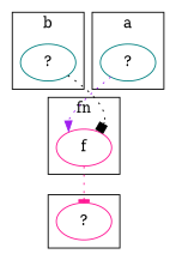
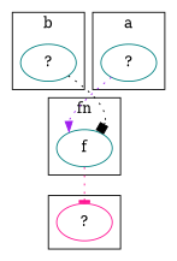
  digraph {
    compound=true
    node [color=teal]
    edge [style=dotted]
    n1 [label="?"]
    n2 [label="?"]
-   n3 [label=f color=deeppink]
+   n3 [label=f]
    n4 [label="?" color=deeppink]
    subgraph cluster_1 {
      label=b
      n1
    }
    subgraph cluster_2 {
      label=a
      n2
    }
    subgraph cluster_3 {
      label=fn
      n3
    }
    subgraph cluster_4 {
      n4
    }
    n1 -> n3 [headport=ne color=black arrowhead=box]
    n2 -> n3 [headport=nw color=purple arrowhead=normal]
    n3 -> n4 [color=deeppink arrowhead=tee]
  }
